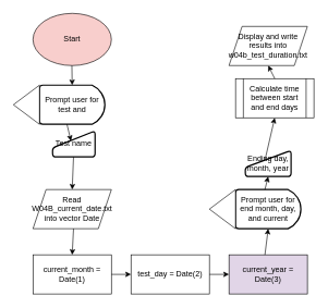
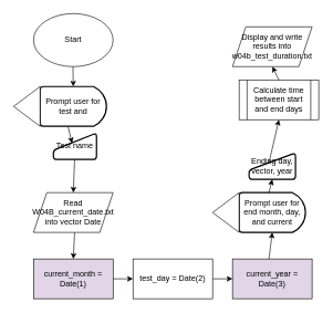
  <mxCell id="0" />
  <mxCell id="1" parent="0" />
- <mxCell id="2" value="Start" style="ellipse;whiteSpace=wrap;html=1;fillColor=#f8cecc;" parent="1" vertex="1"><mxGeometry x="50" y="20" width="120" height="80" as="geometry" /></mxCell>
+ <mxCell id="2" value="Start" style="ellipse;whiteSpace=wrap;html=1;" parent="1" vertex="1"><mxGeometry x="50" y="20" width="120" height="80" as="geometry" /></mxCell>
  <mxCell id="3" value="Read W04B_current_date.txt into vector Date" style="shape=parallelogram;perimeter=parallelogramPerimeter;whiteSpace=wrap;html=1;fixedSize=1;" parent="1" vertex="1"><mxGeometry x="50" y="290" width="120" height="60" as="geometry" /></mxCell>
- <mxCell id="4" value="current_month = Date(1)" style="rounded=0;whiteSpace=wrap;html=1;" parent="1" vertex="1"><mxGeometry x="50" y="390" width="120" height="60" as="geometry" /></mxCell>
+ <mxCell id="4" value="current_month = Date(1)" style="rounded=0;whiteSpace=wrap;html=1;fillColor=#e1d5e7;" parent="1" vertex="1"><mxGeometry x="50" y="390" width="120" height="60" as="geometry" /></mxCell>
  <mxCell id="5" value="test_day = Date(2)" style="rounded=0;whiteSpace=wrap;html=1;" parent="1" vertex="1"><mxGeometry x="200" y="390" width="120" height="60" as="geometry" /></mxCell>
  <mxCell id="6" value="current_year = Date(3)" style="rounded=0;whiteSpace=wrap;html=1;fillColor=#e1d5e7;" parent="1" vertex="1"><mxGeometry x="350" y="390" width="120" height="60" as="geometry" /></mxCell>
  <mxCell id="7" value="Prompt user for test and" style="strokeWidth=2;html=1;shape=mxgraph.flowchart.delay;whiteSpace=wrap;" parent="1" vertex="1"><mxGeometry x="60" y="130" width="100" height="60" as="geometry" /></mxCell>
  <mxCell id="8" value="Prompt user for end month, day, and current" style="strokeWidth=2;html=1;shape=mxgraph.flowchart.delay;whiteSpace=wrap;" parent="1" vertex="1"><mxGeometry x="360" y="290" width="100" height="60" as="geometry" /></mxCell>
  <mxCell id="9" value="Calculate time between start and end days" style="shape=process;whiteSpace=wrap;html=1;backgroundOutline=1;" parent="1" vertex="1"><mxGeometry x="360" y="120" width="120" height="60" as="geometry" /></mxCell>
  <mxCell id="10" value="Test name" style="html=1;strokeWidth=2;shape=manualInput;whiteSpace=wrap;rounded=1;size=26;arcSize=11;" parent="1" vertex="1"><mxGeometry x="80" y="200" width="65" height="40" as="geometry" /></mxCell>
- <mxCell id="11" value="Ending day, month, year" style="html=1;strokeWidth=2;shape=manualInput;whiteSpace=wrap;rounded=1;size=26;arcSize=11;" parent="1" vertex="1"><mxGeometry x="375" y="230" width="70" height="40" as="geometry" /></mxCell>
+ <mxCell id="11" value="Ending day, vector, year" style="html=1;strokeWidth=2;shape=manualInput;whiteSpace=wrap;rounded=1;size=26;arcSize=11;" parent="1" vertex="1"><mxGeometry x="375" y="230" width="70" height="40" as="geometry" /></mxCell>
  <mxCell id="12" value="" style="endArrow=classic;html=1;rounded=0;" parent="1" edge="1"><mxGeometry width="50" height="50" relative="1" as="geometry"><mxPoint x="109.52" y="100" as="sourcePoint" /><mxPoint x="110" y="130" as="targetPoint" /></mxGeometry></mxCell>
  <mxCell id="13" value="" style="endArrow=classic;html=1;rounded=0;entryX=0.5;entryY=0;entryDx=0;entryDy=0;" parent="1" target="3" edge="1"><mxGeometry width="50" height="50" relative="1" as="geometry"><mxPoint x="112.02" y="240" as="sourcePoint" /><mxPoint x="112.02" y="280" as="targetPoint" /></mxGeometry></mxCell>
  <mxCell id="14" value="" style="endArrow=classic;html=1;rounded=0;entryX=0.433;entryY=0.389;entryDx=0;entryDy=0;entryPerimeter=0;" parent="1" target="10" edge="1"><mxGeometry width="50" height="50" relative="1" as="geometry"><mxPoint x="102.02" y="190" as="sourcePoint" /><mxPoint x="100" y="240" as="targetPoint" /></mxGeometry></mxCell>
  <mxCell id="15" value="" style="endArrow=classic;html=1;rounded=0;entryX=0.5;entryY=0;entryDx=0;entryDy=0;" parent="1" target="4" edge="1"><mxGeometry width="50" height="50" relative="1" as="geometry"><mxPoint x="112.02" y="350" as="sourcePoint" /><mxPoint x="112.02" y="410" as="targetPoint" /></mxGeometry></mxCell>
  <mxCell id="16" value="" style="endArrow=classic;html=1;rounded=0;entryX=0;entryY=0.5;entryDx=0;entryDy=0;" parent="1" target="5" edge="1"><mxGeometry width="50" height="50" relative="1" as="geometry"><mxPoint x="170" y="420" as="sourcePoint" /><mxPoint x="220" y="370" as="targetPoint" /></mxGeometry></mxCell>
  <mxCell id="17" value="" style="endArrow=classic;html=1;rounded=0;entryX=0;entryY=0.5;entryDx=0;entryDy=0;" parent="1" target="6" edge="1"><mxGeometry width="50" height="50" relative="1" as="geometry"><mxPoint x="320" y="420" as="sourcePoint" /><mxPoint x="370" y="370" as="targetPoint" /></mxGeometry></mxCell>
  <mxCell id="18" value="" style="endArrow=classic;html=1;rounded=0;entryX=0.5;entryY=1;entryDx=0;entryDy=0;entryPerimeter=0;" parent="1" target="8" edge="1"><mxGeometry width="50" height="50" relative="1" as="geometry"><mxPoint x="405" y="390" as="sourcePoint" /><mxPoint x="455" y="340" as="targetPoint" /></mxGeometry></mxCell>
  <mxCell id="19" value="" style="endArrow=classic;html=1;rounded=0;entryX=0.5;entryY=1;entryDx=0;entryDy=0;" parent="1" target="11" edge="1"><mxGeometry width="50" height="50" relative="1" as="geometry"><mxPoint x="405" y="290" as="sourcePoint" /><mxPoint x="455" y="240" as="targetPoint" /></mxGeometry></mxCell>
  <mxCell id="20" value="" style="endArrow=classic;html=1;rounded=0;entryX=0.5;entryY=1;entryDx=0;entryDy=0;" parent="1" target="9" edge="1"><mxGeometry width="50" height="50" relative="1" as="geometry"><mxPoint x="405" y="245" as="sourcePoint" /><mxPoint x="455" y="195" as="targetPoint" /></mxGeometry></mxCell>
  <mxCell id="21" value="" style="endArrow=classic;html=1;rounded=0;entryX=0.5;entryY=1;entryDx=0;entryDy=0;exitX=0.5;exitY=0;exitDx=0;exitDy=0;" parent="1" source="9" edge="1"><mxGeometry width="50" height="50" relative="1" as="geometry"><mxPoint x="405" y="130" as="sourcePoint" /><mxPoint x="410" y="100" as="targetPoint" /></mxGeometry></mxCell>
  <mxCell id="22" value="" style="triangle;whiteSpace=wrap;html=1;direction=west;" vertex="1" parent="1"><mxGeometry x="20" y="130" width="40" height="60" as="geometry" /></mxCell>
  <mxCell id="23" value="" style="triangle;whiteSpace=wrap;html=1;direction=west;" vertex="1" parent="1"><mxGeometry x="320" y="290" width="40" height="60" as="geometry" /></mxCell>
  <mxCell id="24" value="Display and write results into w04b_test_duration.txt" style="shape=parallelogram;perimeter=parallelogramPerimeter;whiteSpace=wrap;html=1;fixedSize=1;" vertex="1" parent="1"><mxGeometry x="350" y="40" width="120" height="60" as="geometry" /></mxCell>
